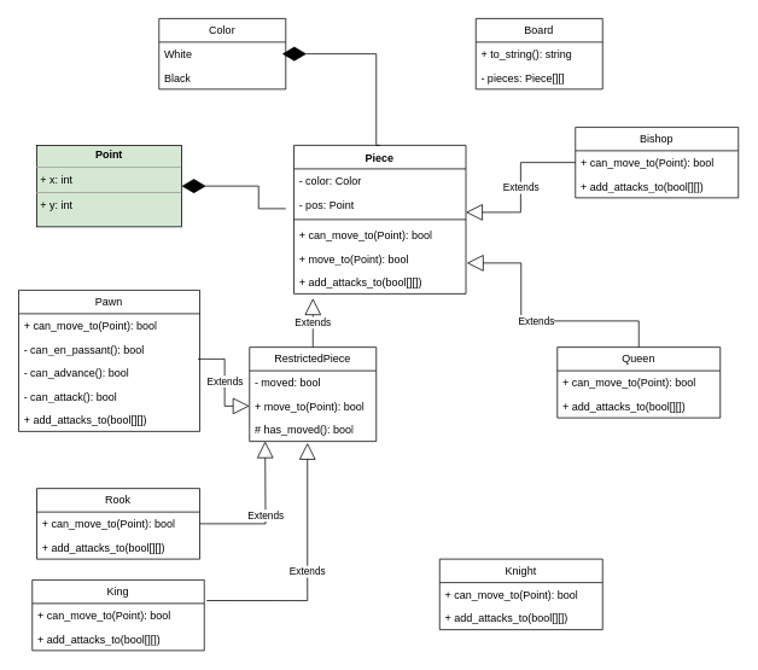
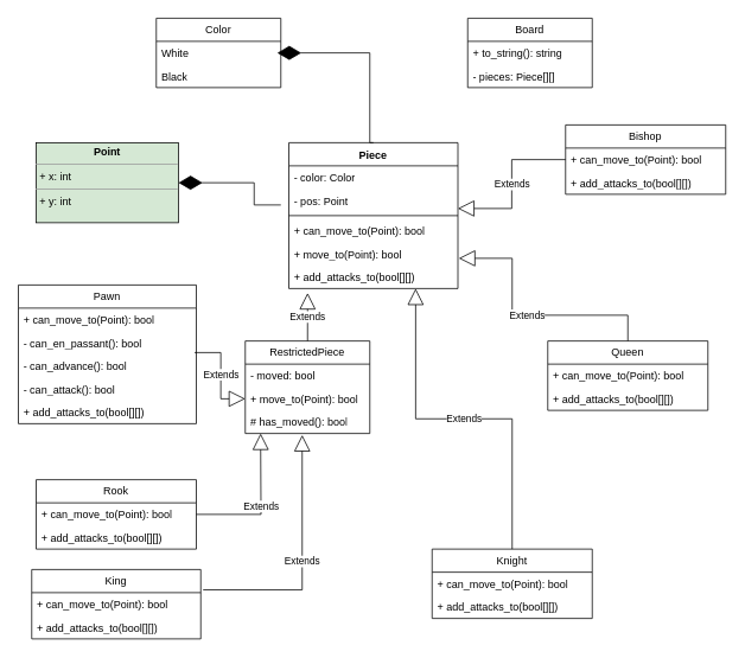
  <mxCell id="0" />
  <mxCell id="1" parent="0" />
  <mxCell id="2" value="Piece" style="swimlane;fontStyle=1;align=center;verticalAlign=top;childLayout=stackLayout;horizontal=1;startSize=26;horizontalStack=0;resizeParent=1;resizeParentMax=0;resizeLast=0;collapsible=1;marginBottom=0;whiteSpace=wrap;html=1;" vertex="1" parent="1"><mxGeometry x="324" y="160" width="190" height="164" as="geometry" /></mxCell>
  <mxCell id="3" value="&lt;div&gt;- color: Color&lt;br&gt;&lt;/div&gt;" style="text;strokeColor=none;fillColor=none;align=left;verticalAlign=top;spacingLeft=4;spacingRight=4;overflow=hidden;rotatable=0;points=[[0,0.5],[1,0.5]];portConstraint=eastwest;whiteSpace=wrap;html=1;" vertex="1" parent="2"><mxGeometry y="26" width="190" height="26" as="geometry" /></mxCell>
  <mxCell id="4" value="- pos: Point" style="text;strokeColor=none;fillColor=none;align=left;verticalAlign=top;spacingLeft=4;spacingRight=4;overflow=hidden;rotatable=0;points=[[0,0.5],[1,0.5]];portConstraint=eastwest;whiteSpace=wrap;html=1;" vertex="1" parent="2"><mxGeometry y="52" width="190" height="26" as="geometry" /></mxCell>
  <mxCell id="5" value="" style="line;strokeWidth=1;fillColor=none;align=left;verticalAlign=middle;spacingTop=-1;spacingLeft=3;spacingRight=3;rotatable=0;labelPosition=right;points=[];portConstraint=eastwest;strokeColor=inherit;" vertex="1" parent="2"><mxGeometry y="78" width="190" height="8" as="geometry" /></mxCell>
  <mxCell id="6" value="+ can_move_to(Point): bool" style="text;strokeColor=none;fillColor=none;align=left;verticalAlign=top;spacingLeft=4;spacingRight=4;overflow=hidden;rotatable=0;points=[[0,0.5],[1,0.5]];portConstraint=eastwest;whiteSpace=wrap;html=1;" vertex="1" parent="2"><mxGeometry y="86" width="190" height="26" as="geometry" /></mxCell>
  <mxCell id="7" value="+ move_to(Point): bool" style="text;strokeColor=none;fillColor=none;align=left;verticalAlign=top;spacingLeft=4;spacingRight=4;overflow=hidden;rotatable=0;points=[[0,0.5],[1,0.5]];portConstraint=eastwest;whiteSpace=wrap;html=1;" vertex="1" parent="2"><mxGeometry y="112" width="190" height="26" as="geometry" /></mxCell>
  <mxCell id="8" value="+ add_attacks_to(bool[][])" style="text;strokeColor=none;fillColor=none;align=left;verticalAlign=top;spacingLeft=4;spacingRight=4;overflow=hidden;rotatable=0;points=[[0,0.5],[1,0.5]];portConstraint=eastwest;whiteSpace=wrap;html=1;" vertex="1" parent="2"><mxGeometry y="138" width="190" height="26" as="geometry" /></mxCell>
  <mxCell id="9" value="Color" style="swimlane;fontStyle=0;childLayout=stackLayout;horizontal=1;startSize=26;fillColor=none;horizontalStack=0;resizeParent=1;resizeParentMax=0;resizeLast=0;collapsible=1;marginBottom=0;whiteSpace=wrap;html=1;" vertex="1" parent="1"><mxGeometry x="175" y="20" width="140" height="78" as="geometry" /></mxCell>
  <mxCell id="10" value="White" style="text;strokeColor=none;fillColor=none;align=left;verticalAlign=top;spacingLeft=4;spacingRight=4;overflow=hidden;rotatable=0;points=[[0,0.5],[1,0.5]];portConstraint=eastwest;whiteSpace=wrap;html=1;" vertex="1" parent="9"><mxGeometry y="26" width="140" height="26" as="geometry" /></mxCell>
  <mxCell id="11" value="Black" style="text;strokeColor=none;fillColor=none;align=left;verticalAlign=top;spacingLeft=4;spacingRight=4;overflow=hidden;rotatable=0;points=[[0,0.5],[1,0.5]];portConstraint=eastwest;whiteSpace=wrap;html=1;" vertex="1" parent="9"><mxGeometry y="52" width="140" height="26" as="geometry" /></mxCell>
  <mxCell id="12" value="" style="endArrow=diamondThin;endFill=1;endSize=24;html=1;rounded=0;entryX=1;entryY=0.5;entryDx=0;entryDy=0;edgeStyle=orthogonalEdgeStyle;elbow=vertical;exitX=0.5;exitY=0;exitDx=0;exitDy=0;" edge="1" parent="1" source="2"><mxGeometry width="160" relative="1" as="geometry"><mxPoint x="415" y="130" as="sourcePoint" /><mxPoint x="311" y="59" as="targetPoint" /><Array as="points"><mxPoint x="415" y="160" /><mxPoint x="415" y="59" /></Array></mxGeometry></mxCell>
  <mxCell id="13" value="&lt;p style=&quot;margin:0px;margin-top:4px;text-align:center;&quot;&gt;&lt;b&gt;Point&lt;/b&gt;&lt;br&gt;&lt;/p&gt;&lt;hr size=&quot;1&quot;&gt;&lt;p style=&quot;margin:0px;margin-left:4px;&quot;&gt;+ x: int&lt;br&gt;&lt;/p&gt;&lt;hr size=&quot;1&quot;&gt;&lt;p style=&quot;margin:0px;margin-left:4px;&quot;&gt;+ y: int&lt;br&gt;&lt;/p&gt;" style="verticalAlign=top;align=left;overflow=fill;fontSize=12;fontFamily=Helvetica;html=1;whiteSpace=wrap;fillColor=#d5e8d4;" vertex="1" parent="1"><mxGeometry x="40" y="160" width="160" height="90" as="geometry" /></mxCell>
  <mxCell id="14" value="" style="endArrow=diamondThin;endFill=1;endSize=24;html=1;rounded=0;entryX=1;entryY=0.5;entryDx=0;entryDy=0;edgeStyle=elbowEdgeStyle;" edge="1" parent="1" target="13"><mxGeometry width="160" relative="1" as="geometry"><mxPoint x="315" y="230" as="sourcePoint" /><mxPoint x="555" y="270" as="targetPoint" /><Array as="points"><mxPoint x="285" y="220" /></Array></mxGeometry></mxCell>
  <mxCell id="15" value="Pawn" style="swimlane;fontStyle=0;childLayout=stackLayout;horizontal=1;startSize=26;fillColor=none;horizontalStack=0;resizeParent=1;resizeParentMax=0;resizeLast=0;collapsible=1;marginBottom=0;whiteSpace=wrap;html=1;" vertex="1" parent="1"><mxGeometry x="20" y="320" width="200" height="156" as="geometry" /></mxCell>
  <mxCell id="16" value="+ can_move_to(Point): bool" style="text;strokeColor=none;fillColor=none;align=left;verticalAlign=top;spacingLeft=4;spacingRight=4;overflow=hidden;rotatable=0;points=[[0,0.5],[1,0.5]];portConstraint=eastwest;whiteSpace=wrap;html=1;" vertex="1" parent="15"><mxGeometry y="26" width="200" height="26" as="geometry" /></mxCell>
  <mxCell id="17" value="- can_en_passant(): bool" style="text;strokeColor=none;fillColor=none;align=left;verticalAlign=top;spacingLeft=4;spacingRight=4;overflow=hidden;rotatable=0;points=[[0,0.5],[1,0.5]];portConstraint=eastwest;whiteSpace=wrap;html=1;" vertex="1" parent="15"><mxGeometry y="52" width="200" height="26" as="geometry" /></mxCell>
  <mxCell id="18" value="- can_advance(): bool" style="text;strokeColor=none;fillColor=none;align=left;verticalAlign=top;spacingLeft=4;spacingRight=4;overflow=hidden;rotatable=0;points=[[0,0.5],[1,0.5]];portConstraint=eastwest;whiteSpace=wrap;html=1;" vertex="1" parent="15"><mxGeometry y="78" width="200" height="26" as="geometry" /></mxCell>
  <mxCell id="19" value="- can_attack(): bool" style="text;strokeColor=none;fillColor=none;align=left;verticalAlign=top;spacingLeft=4;spacingRight=4;overflow=hidden;rotatable=0;points=[[0,0.5],[1,0.5]];portConstraint=eastwest;whiteSpace=wrap;html=1;" vertex="1" parent="15"><mxGeometry y="104" width="200" height="26" as="geometry" /></mxCell>
  <mxCell id="20" value="+ add_attacks_to(bool[][])" style="text;strokeColor=none;fillColor=none;align=left;verticalAlign=top;spacingLeft=4;spacingRight=4;overflow=hidden;rotatable=0;points=[[0,0.5],[1,0.5]];portConstraint=eastwest;whiteSpace=wrap;html=1;" vertex="1" parent="15"><mxGeometry y="130" width="200" height="26" as="geometry" /></mxCell>
  <mxCell id="21" value="RestrictedPiece" style="swimlane;fontStyle=0;childLayout=stackLayout;horizontal=1;startSize=26;fillColor=none;horizontalStack=0;resizeParent=1;resizeParentMax=0;resizeLast=0;collapsible=1;marginBottom=0;whiteSpace=wrap;html=1;" vertex="1" parent="1"><mxGeometry x="275" y="383" width="140" height="104" as="geometry" /></mxCell>
  <mxCell id="22" value="- moved: bool" style="text;strokeColor=none;fillColor=none;align=left;verticalAlign=top;spacingLeft=4;spacingRight=4;overflow=hidden;rotatable=0;points=[[0,0.5],[1,0.5]];portConstraint=eastwest;whiteSpace=wrap;html=1;" vertex="1" parent="21"><mxGeometry y="26" width="140" height="26" as="geometry" /></mxCell>
  <mxCell id="23" value="+ move_to(Point): bool" style="text;strokeColor=none;fillColor=none;align=left;verticalAlign=top;spacingLeft=4;spacingRight=4;overflow=hidden;rotatable=0;points=[[0,0.5],[1,0.5]];portConstraint=eastwest;whiteSpace=wrap;html=1;" vertex="1" parent="21"><mxGeometry y="52" width="140" height="26" as="geometry" /></mxCell>
  <mxCell id="24" value="# has_moved(): bool" style="text;strokeColor=none;fillColor=none;align=left;verticalAlign=top;spacingLeft=4;spacingRight=4;overflow=hidden;rotatable=0;points=[[0,0.5],[1,0.5]];portConstraint=eastwest;whiteSpace=wrap;html=1;" vertex="1" parent="21"><mxGeometry y="78" width="140" height="26" as="geometry" /></mxCell>
  <mxCell id="25" value="Extends" style="endArrow=block;endSize=16;endFill=0;html=1;rounded=0;entryX=0;entryY=0.5;entryDx=0;entryDy=0;exitX=0.99;exitY=0.923;exitDx=0;exitDy=0;exitPerimeter=0;edgeStyle=orthogonalEdgeStyle;" edge="1" parent="1" source="17" target="23"><mxGeometry width="160" relative="1" as="geometry"><mxPoint x="275" y="455" as="sourcePoint" /><mxPoint x="585" y="360" as="targetPoint" /></mxGeometry></mxCell>
  <mxCell id="26" value="Extends" style="endArrow=block;endSize=16;endFill=0;html=1;rounded=0;exitX=0.5;exitY=0;exitDx=0;exitDy=0;entryX=0.111;entryY=1.192;entryDx=0;entryDy=0;entryPerimeter=0;" edge="1" parent="1" source="21" target="8"><mxGeometry width="160" relative="1" as="geometry"><mxPoint x="425" y="360" as="sourcePoint" /><mxPoint x="585" y="360" as="targetPoint" /></mxGeometry></mxCell>
  <mxCell id="27" value="Rook" style="swimlane;fontStyle=0;childLayout=stackLayout;horizontal=1;startSize=26;fillColor=none;horizontalStack=0;resizeParent=1;resizeParentMax=0;resizeLast=0;collapsible=1;marginBottom=0;whiteSpace=wrap;html=1;" vertex="1" parent="1"><mxGeometry x="40" y="539" width="180" height="78" as="geometry" /></mxCell>
  <mxCell id="28" value="+ can_move_to(Point): bool" style="text;strokeColor=none;fillColor=none;align=left;verticalAlign=top;spacingLeft=4;spacingRight=4;overflow=hidden;rotatable=0;points=[[0,0.5],[1,0.5]];portConstraint=eastwest;whiteSpace=wrap;html=1;" vertex="1" parent="27"><mxGeometry y="26" width="180" height="26" as="geometry" /></mxCell>
  <mxCell id="29" value="+ add_attacks_to(bool[][])" style="text;strokeColor=none;fillColor=none;align=left;verticalAlign=top;spacingLeft=4;spacingRight=4;overflow=hidden;rotatable=0;points=[[0,0.5],[1,0.5]];portConstraint=eastwest;whiteSpace=wrap;html=1;" vertex="1" parent="27"><mxGeometry y="52" width="180" height="26" as="geometry" /></mxCell>
  <mxCell id="30" value="Extends" style="endArrow=block;endSize=16;endFill=0;html=1;rounded=0;exitX=1;exitY=0.5;exitDx=0;exitDy=0;entryX=0.016;entryY=0.978;entryDx=0;entryDy=0;entryPerimeter=0;edgeStyle=orthogonalEdgeStyle;" edge="1" parent="1" source="28"><mxGeometry width="160" relative="1" as="geometry"><mxPoint x="235" y="578.57" as="sourcePoint" /><mxPoint x="292.24" y="486.998" as="targetPoint" /></mxGeometry></mxCell>
  <mxCell id="31" value="King" style="swimlane;fontStyle=0;childLayout=stackLayout;horizontal=1;startSize=26;fillColor=none;horizontalStack=0;resizeParent=1;resizeParentMax=0;resizeLast=0;collapsible=1;marginBottom=0;whiteSpace=wrap;html=1;" vertex="1" parent="1"><mxGeometry x="35" y="640" width="190" height="78" as="geometry" /></mxCell>
  <mxCell id="32" value="+ can_move_to(Point): bool" style="text;strokeColor=none;fillColor=none;align=left;verticalAlign=top;spacingLeft=4;spacingRight=4;overflow=hidden;rotatable=0;points=[[0,0.5],[1,0.5]];portConstraint=eastwest;whiteSpace=wrap;html=1;" vertex="1" parent="31"><mxGeometry y="26" width="190" height="26" as="geometry" /></mxCell>
  <mxCell id="33" value="+ add_attacks_to(bool[][])" style="text;strokeColor=none;fillColor=none;align=left;verticalAlign=top;spacingLeft=4;spacingRight=4;overflow=hidden;rotatable=0;points=[[0,0.5],[1,0.5]];portConstraint=eastwest;whiteSpace=wrap;html=1;" vertex="1" parent="31"><mxGeometry y="52" width="190" height="26" as="geometry" /></mxCell>
  <mxCell id="34" value="Extends" style="endArrow=block;endSize=16;endFill=0;html=1;rounded=0;exitX=1.014;exitY=-0.121;exitDx=0;exitDy=0;exitPerimeter=0;entryX=0.457;entryY=1.066;entryDx=0;entryDy=0;entryPerimeter=0;edgeStyle=orthogonalEdgeStyle;" edge="1" parent="1" source="32" target="24"><mxGeometry width="160" relative="1" as="geometry"><mxPoint x="245" y="520" as="sourcePoint" /><mxPoint x="415" y="500" as="targetPoint" /><Array as="points"><mxPoint x="339" y="663" /></Array></mxGeometry></mxCell>
  <mxCell id="35" value="Knight" style="swimlane;fontStyle=0;childLayout=stackLayout;horizontal=1;startSize=26;fillColor=none;horizontalStack=0;resizeParent=1;resizeParentMax=0;resizeLast=0;collapsible=1;marginBottom=0;whiteSpace=wrap;html=1;" vertex="1" parent="1"><mxGeometry x="485" y="617" width="180" height="78" as="geometry" /></mxCell>
  <mxCell id="36" value="+ can_move_to(Point): bool" style="text;strokeColor=none;fillColor=none;align=left;verticalAlign=top;spacingLeft=4;spacingRight=4;overflow=hidden;rotatable=0;points=[[0,0.5],[1,0.5]];portConstraint=eastwest;whiteSpace=wrap;html=1;" vertex="1" parent="35"><mxGeometry y="26" width="180" height="26" as="geometry" /></mxCell>
  <mxCell id="37" value="+ add_attacks_to(bool[][])" style="text;strokeColor=none;fillColor=none;align=left;verticalAlign=top;spacingLeft=4;spacingRight=4;overflow=hidden;rotatable=0;points=[[0,0.5],[1,0.5]];portConstraint=eastwest;whiteSpace=wrap;html=1;" vertex="1" parent="35"><mxGeometry y="52" width="180" height="26" as="geometry" /></mxCell>
  <mxCell id="38" value="Queen" style="swimlane;fontStyle=0;childLayout=stackLayout;horizontal=1;startSize=26;fillColor=none;horizontalStack=0;resizeParent=1;resizeParentMax=0;resizeLast=0;collapsible=1;marginBottom=0;whiteSpace=wrap;html=1;" vertex="1" parent="1"><mxGeometry x="615" y="383" width="180" height="78" as="geometry" /></mxCell>
  <mxCell id="39" value="+ can_move_to(Point): bool" style="text;strokeColor=none;fillColor=none;align=left;verticalAlign=top;spacingLeft=4;spacingRight=4;overflow=hidden;rotatable=0;points=[[0,0.5],[1,0.5]];portConstraint=eastwest;whiteSpace=wrap;html=1;" vertex="1" parent="38"><mxGeometry y="26" width="180" height="26" as="geometry" /></mxCell>
  <mxCell id="40" value="+ add_attacks_to(bool[][])" style="text;strokeColor=none;fillColor=none;align=left;verticalAlign=top;spacingLeft=4;spacingRight=4;overflow=hidden;rotatable=0;points=[[0,0.5],[1,0.5]];portConstraint=eastwest;whiteSpace=wrap;html=1;" vertex="1" parent="38"><mxGeometry y="52" width="180" height="26" as="geometry" /></mxCell>
  <mxCell id="41" value="Bishop" style="swimlane;fontStyle=0;childLayout=stackLayout;horizontal=1;startSize=26;fillColor=none;horizontalStack=0;resizeParent=1;resizeParentMax=0;resizeLast=0;collapsible=1;marginBottom=0;whiteSpace=wrap;html=1;" vertex="1" parent="1"><mxGeometry x="635" y="140" width="180" height="78" as="geometry" /></mxCell>
  <mxCell id="42" value="+ can_move_to(Point): bool" style="text;strokeColor=none;fillColor=none;align=left;verticalAlign=top;spacingLeft=4;spacingRight=4;overflow=hidden;rotatable=0;points=[[0,0.5],[1,0.5]];portConstraint=eastwest;whiteSpace=wrap;html=1;" vertex="1" parent="41"><mxGeometry y="26" width="180" height="26" as="geometry" /></mxCell>
  <mxCell id="43" value="+ add_attacks_to(bool[][])" style="text;strokeColor=none;fillColor=none;align=left;verticalAlign=top;spacingLeft=4;spacingRight=4;overflow=hidden;rotatable=0;points=[[0,0.5],[1,0.5]];portConstraint=eastwest;whiteSpace=wrap;html=1;" vertex="1" parent="41"><mxGeometry y="52" width="180" height="26" as="geometry" /></mxCell>
  <mxCell id="44" value="Extends" style="endArrow=block;endSize=16;endFill=0;html=1;rounded=0;exitX=0.5;exitY=0;exitDx=0;exitDy=0;edgeStyle=orthogonalEdgeStyle;" edge="1" parent="1" source="38"><mxGeometry width="160" relative="1" as="geometry"><mxPoint x="325" y="540" as="sourcePoint" /><mxPoint x="515" y="290" as="targetPoint" /><Array as="points"><mxPoint x="705" y="354" /><mxPoint x="575" y="354" /><mxPoint x="575" y="290" /><mxPoint x="514" y="290" /></Array></mxGeometry></mxCell>
  <mxCell id="45" value="Extends" style="endArrow=block;endSize=16;endFill=0;html=1;rounded=0;exitX=0;exitY=0.5;exitDx=0;exitDy=0;entryX=1;entryY=0.846;entryDx=0;entryDy=0;entryPerimeter=0;edgeStyle=orthogonalEdgeStyle;" edge="1" parent="1" source="42" target="4"><mxGeometry width="160" relative="1" as="geometry"><mxPoint x="625" y="380" as="sourcePoint" /><mxPoint x="595" y="250" as="targetPoint" /></mxGeometry></mxCell>
  <mxCell id="46" value="Board" style="swimlane;fontStyle=0;childLayout=stackLayout;horizontal=1;startSize=26;fillColor=none;horizontalStack=0;resizeParent=1;resizeParentMax=0;resizeLast=0;collapsible=1;marginBottom=0;whiteSpace=wrap;html=1;" vertex="1" parent="1"><mxGeometry x="525" y="20" width="140" height="78" as="geometry" /></mxCell>
  <mxCell id="47" value="+ to_string(): string" style="text;strokeColor=none;fillColor=none;align=left;verticalAlign=top;spacingLeft=4;spacingRight=4;overflow=hidden;rotatable=0;points=[[0,0.5],[1,0.5]];portConstraint=eastwest;whiteSpace=wrap;html=1;" vertex="1" parent="46"><mxGeometry y="26" width="140" height="26" as="geometry" /></mxCell>
  <mxCell id="48" value="- pieces: Piece[][] " style="text;strokeColor=none;fillColor=none;align=left;verticalAlign=top;spacingLeft=4;spacingRight=4;overflow=hidden;rotatable=0;points=[[0,0.5],[1,0.5]];portConstraint=eastwest;whiteSpace=wrap;html=1;" vertex="1" parent="46"><mxGeometry y="52" width="140" height="26" as="geometry" /></mxCell>
+ <mxCell id="49" value="Extends" style="endArrow=block;endSize=16;endFill=0;html=1;rounded=0;entryX=0.75;entryY=1;entryDx=0;entryDy=0;exitX=0.5;exitY=0;exitDx=0;exitDy=0;edgeStyle=orthogonalEdgeStyle;" edge="1" parent="1" source="35" target="2"><mxGeometry width="160" relative="1" as="geometry"><mxPoint x="575" y="610" as="sourcePoint" /><mxPoint x="485" y="360" as="targetPoint" /></mxGeometry></mxCell>
